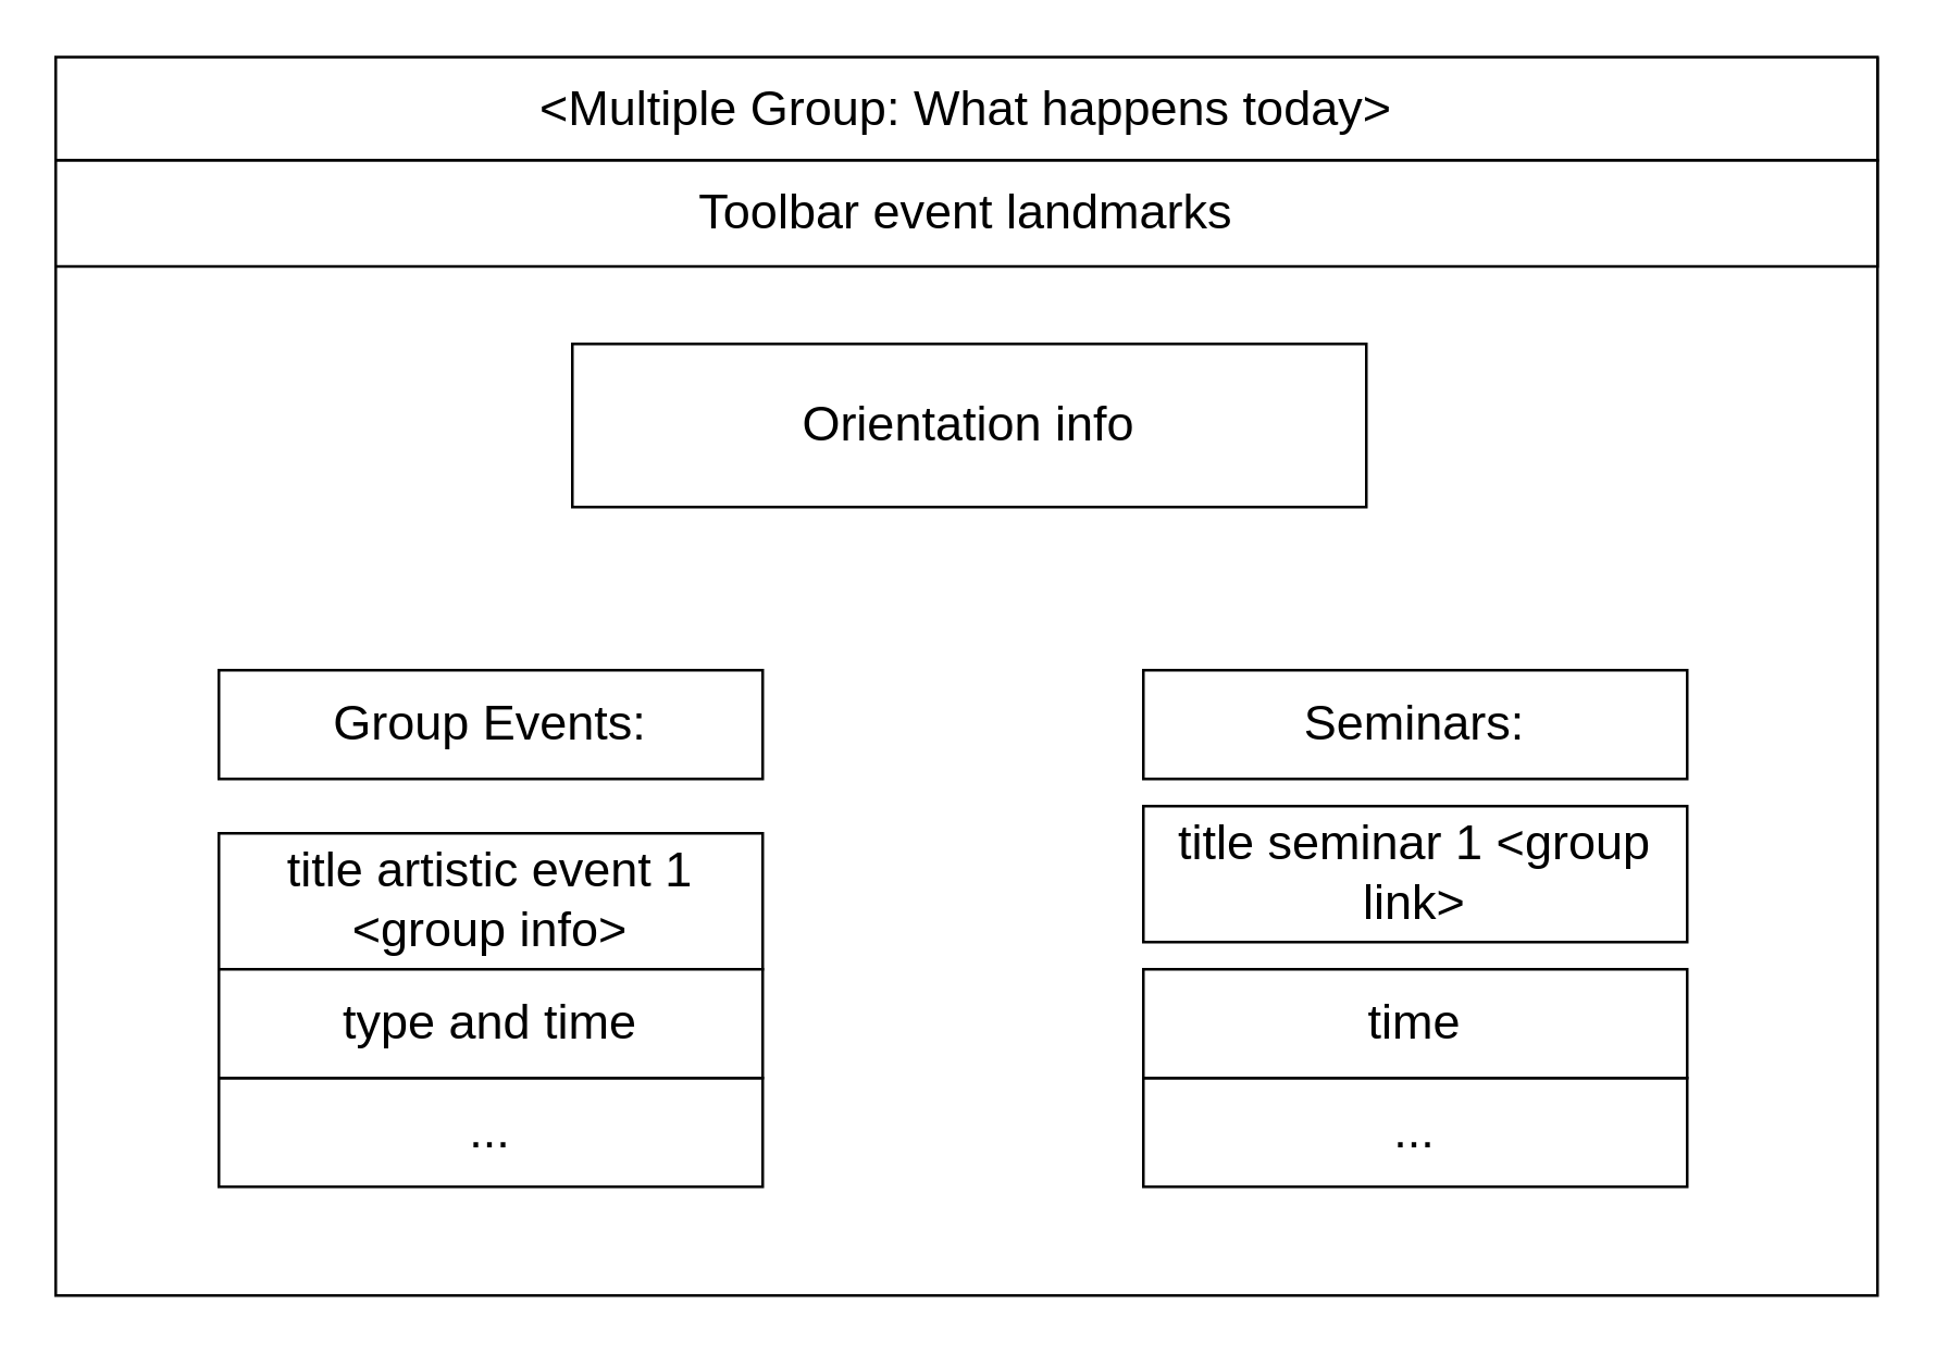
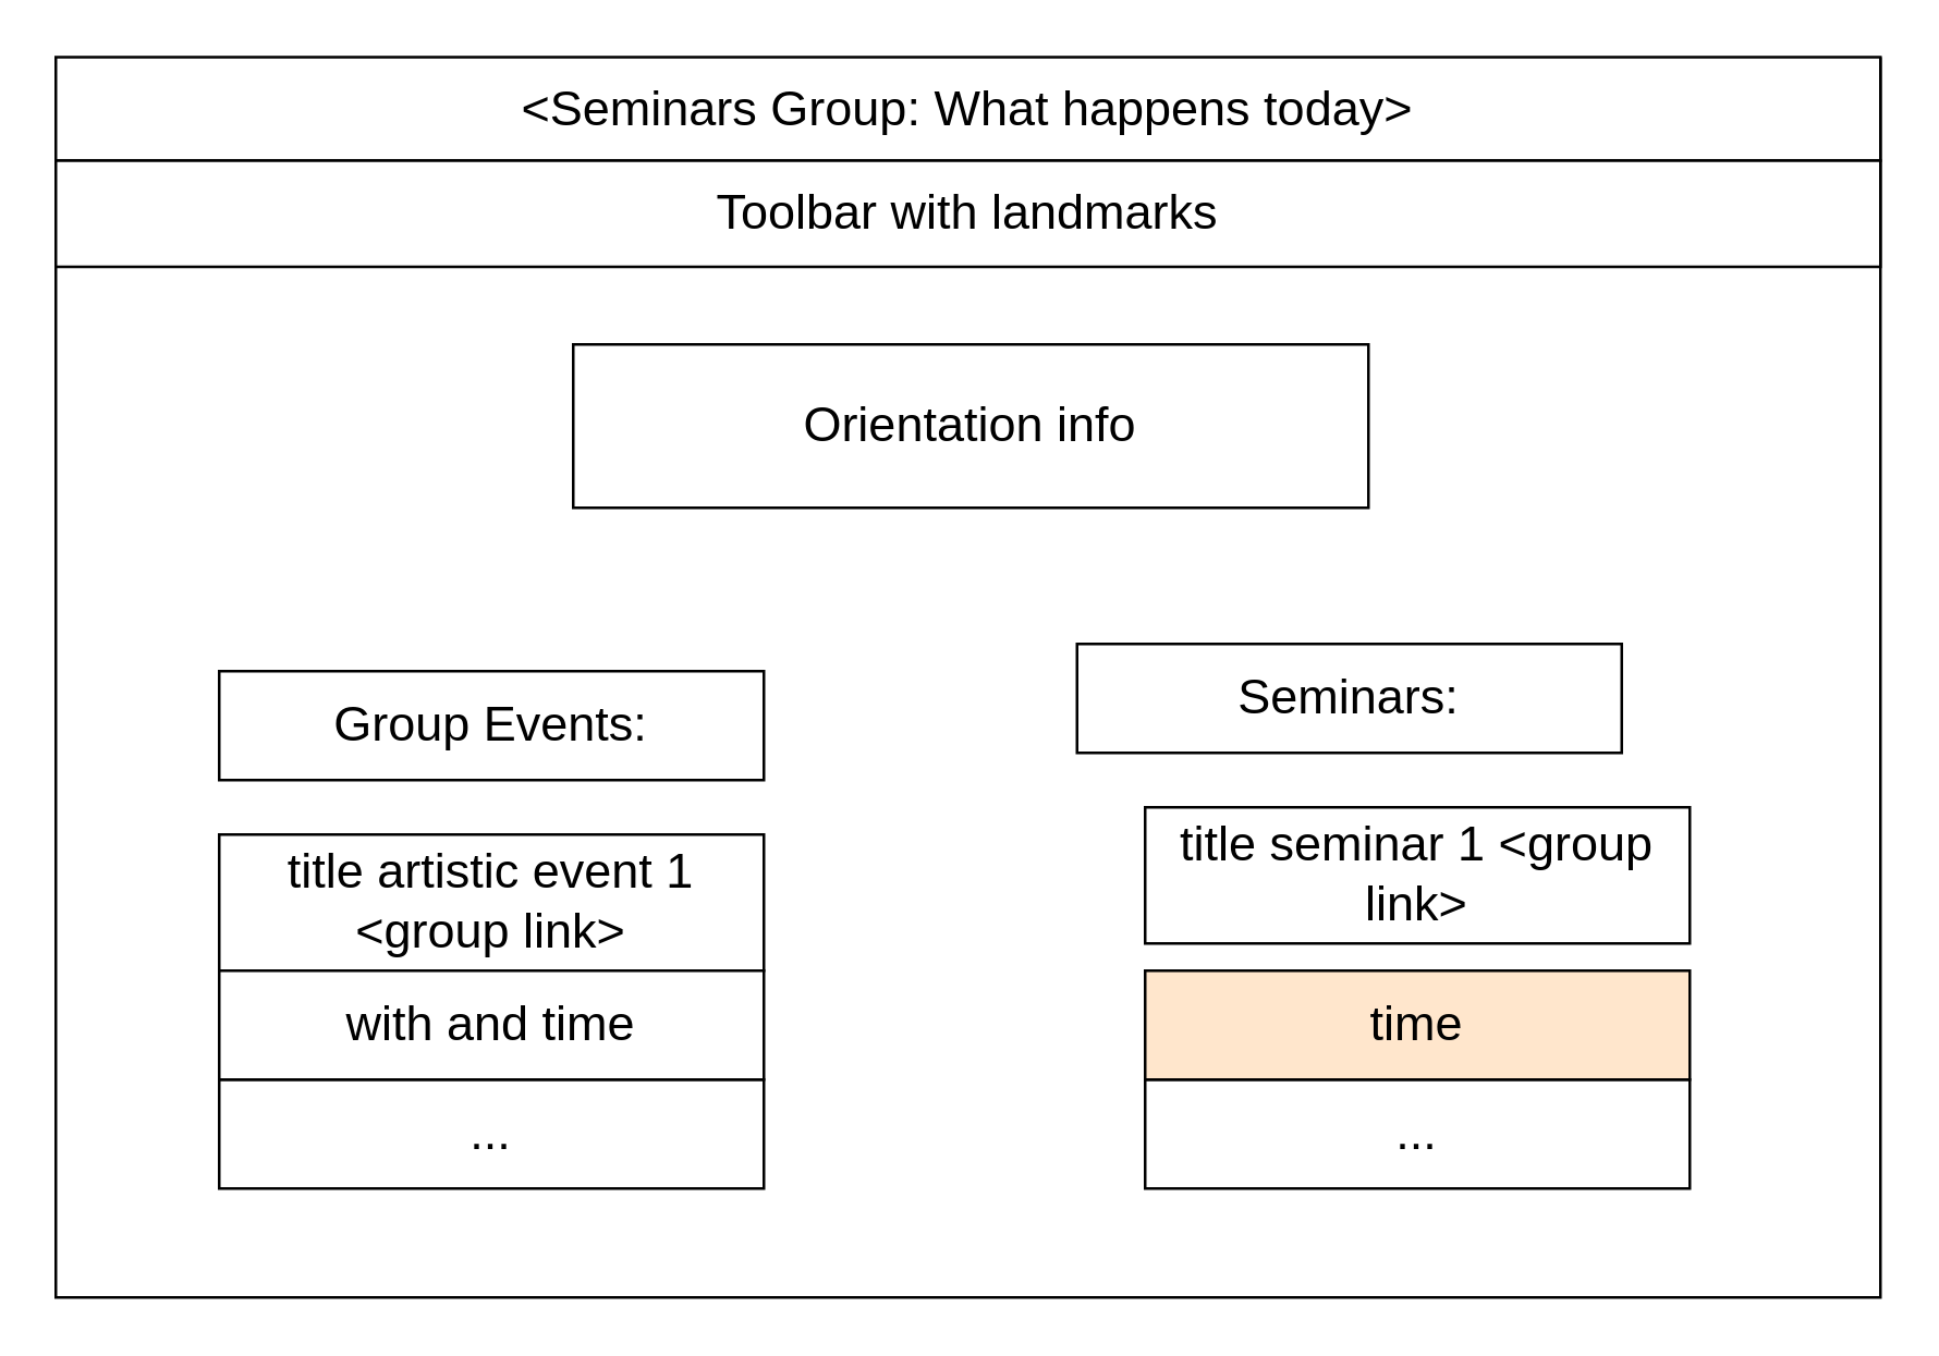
  <mxCell id="0" />
  <mxCell id="1" parent="0" />
  <mxCell id="2" value="" style="rounded=0;whiteSpace=wrap;html=1;" parent="1" vertex="1"><mxGeometry x="20" y="21" width="670" height="455" as="geometry" /></mxCell>
- <mxCell id="3" value="&lt;div style=&quot;text-align: left ; font-size: 18px&quot;&gt;&lt;/div&gt;&lt;span style=&quot;text-align: left&quot;&gt;&amp;lt;Multiple Group&lt;/span&gt;&lt;span style=&quot;text-align: left&quot;&gt;: What happens today&amp;gt;&lt;/span&gt;&lt;span style=&quot;text-align: left&quot;&gt;&lt;br&gt;&lt;/span&gt;" style="rounded=0;whiteSpace=wrap;html=1;fontSize=18;" parent="1" vertex="1"><mxGeometry x="20" y="20.5" width="670" height="38" as="geometry" /></mxCell>
- <mxCell id="4" value="Toolbar event landmarks" style="rounded=0;whiteSpace=wrap;html=1;fontSize=18;" parent="1" vertex="1"><mxGeometry x="20" y="58.5" width="670" height="39" as="geometry" /></mxCell>
+ <mxCell id="3" value="&lt;div style=&quot;text-align: left ; font-size: 18px&quot;&gt;&lt;/div&gt;&lt;span style=&quot;text-align: left&quot;&gt;&amp;lt;Seminars Group&lt;/span&gt;&lt;span style=&quot;text-align: left&quot;&gt;: What happens today&amp;gt;&lt;/span&gt;&lt;span style=&quot;text-align: left&quot;&gt;&lt;br&gt;&lt;/span&gt;" style="rounded=0;whiteSpace=wrap;html=1;fontSize=18;" parent="1" vertex="1"><mxGeometry x="20" y="20.5" width="670" height="38" as="geometry" /></mxCell>
+ <mxCell id="4" value="Toolbar with landmarks" style="rounded=0;whiteSpace=wrap;html=1;fontSize=18;" parent="1" vertex="1"><mxGeometry x="20" y="58.5" width="670" height="39" as="geometry" /></mxCell>
  <mxCell id="5" value="..." style="rounded=0;whiteSpace=wrap;html=1;fontSize=18;" parent="1" vertex="1"><mxGeometry x="80" y="396" width="200" height="40" as="geometry" /></mxCell>
- <mxCell id="6" value="title artistic event 1 &amp;lt;group info&amp;gt;" style="rounded=0;whiteSpace=wrap;html=1;fontSize=18;" parent="1" vertex="1"><mxGeometry x="80" y="306" width="200" height="50" as="geometry" /></mxCell>
- <mxCell id="7" value="type and time" style="rounded=0;whiteSpace=wrap;html=1;fontSize=18;" parent="1" vertex="1"><mxGeometry x="80" y="356" width="200" height="40" as="geometry" /></mxCell>
+ <mxCell id="6" value="title artistic event 1 &amp;lt;group link&amp;gt;" style="rounded=0;whiteSpace=wrap;html=1;fontSize=18;" parent="1" vertex="1"><mxGeometry x="80" y="306" width="200" height="50" as="geometry" /></mxCell>
+ <mxCell id="7" value="with and time" style="rounded=0;whiteSpace=wrap;html=1;fontSize=18;" parent="1" vertex="1"><mxGeometry x="80" y="356" width="200" height="40" as="geometry" /></mxCell>
  <mxCell id="8" value="Group Events:" style="rounded=0;whiteSpace=wrap;html=1;fontSize=18;" parent="1" vertex="1"><mxGeometry x="80" y="246" width="200" height="40" as="geometry" /></mxCell>
  <mxCell id="9" value="&lt;span style=&quot;font-size: 18px&quot;&gt;Orientation info&lt;/span&gt;" style="rounded=0;whiteSpace=wrap;html=1;" parent="1" vertex="1"><mxGeometry x="210" y="126" width="292" height="60" as="geometry" /></mxCell>
  <mxCell id="10" value="..." style="rounded=0;whiteSpace=wrap;html=1;fontSize=18;" parent="1" vertex="1"><mxGeometry x="420" y="396" width="200" height="40" as="geometry" /></mxCell>
  <mxCell id="11" value="title seminar 1 &amp;lt;group link&amp;gt;" style="rounded=0;whiteSpace=wrap;html=1;fontSize=18;" parent="1" vertex="1"><mxGeometry x="420" y="296" width="200" height="50" as="geometry" /></mxCell>
- <mxCell id="12" value="time" style="rounded=0;whiteSpace=wrap;html=1;fontSize=18;" parent="1" vertex="1"><mxGeometry x="420" y="356" width="200" height="40" as="geometry" /></mxCell>
- <mxCell id="13" value="Seminars:" style="rounded=0;whiteSpace=wrap;html=1;fontSize=18;" parent="1" vertex="1"><mxGeometry x="420" y="246" width="200" height="40" as="geometry" /></mxCell>
+ <mxCell id="12" value="time" style="rounded=0;whiteSpace=wrap;html=1;fontSize=18;fillColor=#ffe6cc;" parent="1" vertex="1"><mxGeometry x="420" y="356" width="200" height="40" as="geometry" /></mxCell>
+ <mxCell id="13" value="Seminars:" style="rounded=0;whiteSpace=wrap;html=1;fontSize=18;" parent="1" vertex="1"><mxGeometry x="395" y="236" width="200" height="40" as="geometry" /></mxCell>
